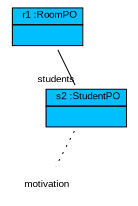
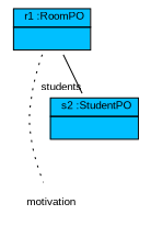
  graph {
    node [fontname=Arial fontsize=10 shape=none]
    edge [fontname=Arial fontsize=10]
    n1 [label=<<table border='0' cellborder='1' cellspacing='0' color='black' bgcolor='deepskyblue'>  <tr> <td align='center'> <font color='black'> r1 :RoomPO </font></td></tr> <tr> <td align='left'> <table border='0' cellborder='0' cellspacing='0' color='black'> <tr> <td>  </td></tr></table></td></tr></table>>]
    n2 [label=motivation]
    n3 [label=<<table border='0' cellborder='1' cellspacing='0' color='black' bgcolor='deepskyblue'>  <tr> <td align='center'> <font color='black'> s2 :StudentPO </font></td></tr> <tr> <td align='left'> <table border='0' cellborder='0' cellspacing='0' color='black'> <tr> <td>  </td></tr></table></td></tr></table>>]
-   n3 -- n2 [style=dotted]
+   n1 -- n2 [style=dotted]
    n1 -- n3 [color=black fontcolor=black headlabel=students]
  }
